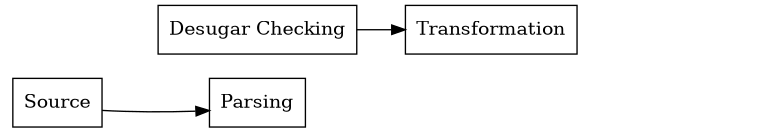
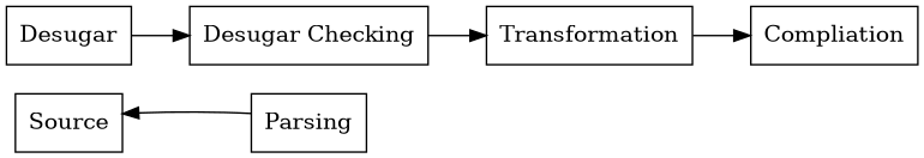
  digraph {
    rankdir=LR
    node [shape=box]
    Source
    Parsing
    n3 [label="Desugar Checking"]
+   Desugar
    Transformation
-   Source -> Parsing
+   Compliation
+   Parsing -> Source
    n3 -> Transformation
+   Desugar -> n3
+   Transformation -> Compliation
  }
